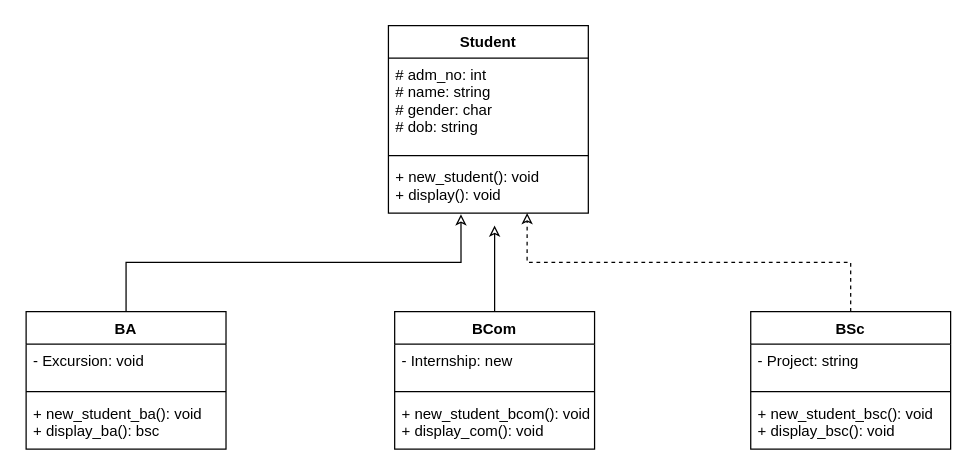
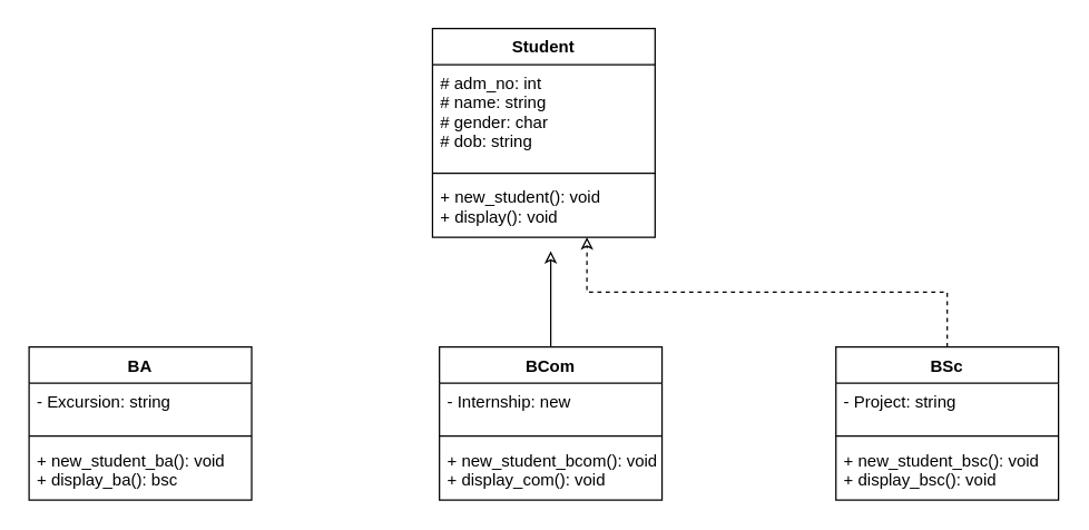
  <mxCell id="0" />
  <mxCell id="1" parent="0" />
  <mxCell id="2" value="Student" style="swimlane;fontStyle=1;align=center;verticalAlign=top;childLayout=stackLayout;horizontal=1;startSize=26;horizontalStack=0;resizeParent=1;resizeParentMax=0;resizeLast=0;collapsible=1;marginBottom=0;" parent="1" vertex="1"><mxGeometry x="310" y="20" width="160" height="150" as="geometry" /></mxCell>
  <mxCell id="3" value="# adm_no: int&#10;# name: string&#10;# gender: char&#10;# dob: string" style="text;strokeColor=none;fillColor=none;align=left;verticalAlign=top;spacingLeft=4;spacingRight=4;overflow=hidden;rotatable=0;points=[[0,0.5],[1,0.5]];portConstraint=eastwest;" parent="2" vertex="1"><mxGeometry y="26" width="160" height="74" as="geometry" /></mxCell>
  <mxCell id="4" value="" style="line;strokeWidth=1;fillColor=none;align=left;verticalAlign=middle;spacingTop=-1;spacingLeft=3;spacingRight=3;rotatable=0;labelPosition=right;points=[];portConstraint=eastwest;" parent="2" vertex="1"><mxGeometry y="100" width="160" height="8" as="geometry" /></mxCell>
  <mxCell id="5" value="+ new_student(): void&#10;+ display(): void" style="text;strokeColor=none;fillColor=none;align=left;verticalAlign=top;spacingLeft=4;spacingRight=4;overflow=hidden;rotatable=0;points=[[0,0.5],[1,0.5]];portConstraint=eastwest;" parent="2" vertex="1"><mxGeometry y="108" width="160" height="42" as="geometry" /></mxCell>
- <mxCell id="6" style="edgeStyle=orthogonalEdgeStyle;rounded=0;orthogonalLoop=1;jettySize=auto;html=1;exitX=0.5;exitY=0;exitDx=0;exitDy=0;endArrow=classic;endFill=0;entryX=0.363;entryY=1.024;entryDx=0;entryDy=0;entryPerimeter=0;" parent="1" source="7" target="5" edge="1"><mxGeometry relative="1" as="geometry"><mxPoint x="370" y="180" as="targetPoint" /></mxGeometry></mxCell>
  <mxCell id="7" value="BA" style="swimlane;fontStyle=1;align=center;verticalAlign=top;childLayout=stackLayout;horizontal=1;startSize=26;horizontalStack=0;resizeParent=1;resizeParentMax=0;resizeLast=0;collapsible=1;marginBottom=0;" parent="1" vertex="1"><mxGeometry x="20" y="249" width="160" height="110" as="geometry" /></mxCell>
- <mxCell id="8" value="- Excursion: void" style="text;strokeColor=none;fillColor=none;align=left;verticalAlign=top;spacingLeft=4;spacingRight=4;overflow=hidden;rotatable=0;points=[[0,0.5],[1,0.5]];portConstraint=eastwest;" parent="7" vertex="1"><mxGeometry y="26" width="160" height="34" as="geometry" /></mxCell>
+ <mxCell id="8" value="- Excursion: string" style="text;strokeColor=none;fillColor=none;align=left;verticalAlign=top;spacingLeft=4;spacingRight=4;overflow=hidden;rotatable=0;points=[[0,0.5],[1,0.5]];portConstraint=eastwest;" parent="7" vertex="1"><mxGeometry y="26" width="160" height="34" as="geometry" /></mxCell>
  <mxCell id="9" value="" style="line;strokeWidth=1;fillColor=none;align=left;verticalAlign=middle;spacingTop=-1;spacingLeft=3;spacingRight=3;rotatable=0;labelPosition=right;points=[];portConstraint=eastwest;" parent="7" vertex="1"><mxGeometry y="60" width="160" height="8" as="geometry" /></mxCell>
  <mxCell id="10" value="+ new_student_ba(): void&#10;+ display_ba(): bsc" style="text;strokeColor=none;fillColor=none;align=left;verticalAlign=top;spacingLeft=4;spacingRight=4;overflow=hidden;rotatable=0;points=[[0,0.5],[1,0.5]];portConstraint=eastwest;" parent="7" vertex="1"><mxGeometry y="68" width="160" height="42" as="geometry" /></mxCell>
  <mxCell id="11" style="edgeStyle=orthogonalEdgeStyle;rounded=0;orthogonalLoop=1;jettySize=auto;html=1;exitX=0.5;exitY=0;exitDx=0;exitDy=0;endArrow=classic;endFill=0;" parent="1" source="12" edge="1"><mxGeometry relative="1" as="geometry"><mxPoint x="395" y="180" as="targetPoint" /></mxGeometry></mxCell>
  <mxCell id="12" value="BCom" style="swimlane;fontStyle=1;align=center;verticalAlign=top;childLayout=stackLayout;horizontal=1;startSize=26;horizontalStack=0;resizeParent=1;resizeParentMax=0;resizeLast=0;collapsible=1;marginBottom=0;" parent="1" vertex="1"><mxGeometry x="315" y="249" width="160" height="110" as="geometry" /></mxCell>
  <mxCell id="13" value="- Internship: new" style="text;strokeColor=none;fillColor=none;align=left;verticalAlign=top;spacingLeft=4;spacingRight=4;overflow=hidden;rotatable=0;points=[[0,0.5],[1,0.5]];portConstraint=eastwest;" parent="12" vertex="1"><mxGeometry y="26" width="160" height="34" as="geometry" /></mxCell>
  <mxCell id="14" value="" style="line;strokeWidth=1;fillColor=none;align=left;verticalAlign=middle;spacingTop=-1;spacingLeft=3;spacingRight=3;rotatable=0;labelPosition=right;points=[];portConstraint=eastwest;" parent="12" vertex="1"><mxGeometry y="60" width="160" height="8" as="geometry" /></mxCell>
  <mxCell id="15" value="+ new_student_bcom(): void&#10;+ display_com(): void" style="text;strokeColor=none;fillColor=none;align=left;verticalAlign=top;spacingLeft=4;spacingRight=4;overflow=hidden;rotatable=0;points=[[0,0.5],[1,0.5]];portConstraint=eastwest;" parent="12" vertex="1"><mxGeometry y="68" width="160" height="42" as="geometry" /></mxCell>
  <mxCell id="16" style="edgeStyle=orthogonalEdgeStyle;rounded=0;orthogonalLoop=1;jettySize=auto;html=1;exitX=0.5;exitY=0;exitDx=0;exitDy=0;entryX=0.694;entryY=1;entryDx=0;entryDy=0;entryPerimeter=0;endArrow=classic;endFill=0;dashed=1;" parent="1" source="17" target="5" edge="1"><mxGeometry relative="1" as="geometry" /></mxCell>
  <mxCell id="17" value="BSc" style="swimlane;fontStyle=1;align=center;verticalAlign=top;childLayout=stackLayout;horizontal=1;startSize=26;horizontalStack=0;resizeParent=1;resizeParentMax=0;resizeLast=0;collapsible=1;marginBottom=0;" parent="1" vertex="1"><mxGeometry x="600" y="249" width="160" height="110" as="geometry" /></mxCell>
  <mxCell id="18" value="- Project: string" style="text;strokeColor=none;fillColor=none;align=left;verticalAlign=top;spacingLeft=4;spacingRight=4;overflow=hidden;rotatable=0;points=[[0,0.5],[1,0.5]];portConstraint=eastwest;" parent="17" vertex="1"><mxGeometry y="26" width="160" height="34" as="geometry" /></mxCell>
  <mxCell id="19" value="" style="line;strokeWidth=1;fillColor=none;align=left;verticalAlign=middle;spacingTop=-1;spacingLeft=3;spacingRight=3;rotatable=0;labelPosition=right;points=[];portConstraint=eastwest;" parent="17" vertex="1"><mxGeometry y="60" width="160" height="8" as="geometry" /></mxCell>
  <mxCell id="20" value="+ new_student_bsc(): void&#10;+ display_bsc(): void" style="text;strokeColor=none;fillColor=none;align=left;verticalAlign=top;spacingLeft=4;spacingRight=4;overflow=hidden;rotatable=0;points=[[0,0.5],[1,0.5]];portConstraint=eastwest;" parent="17" vertex="1"><mxGeometry y="68" width="160" height="42" as="geometry" /></mxCell>
